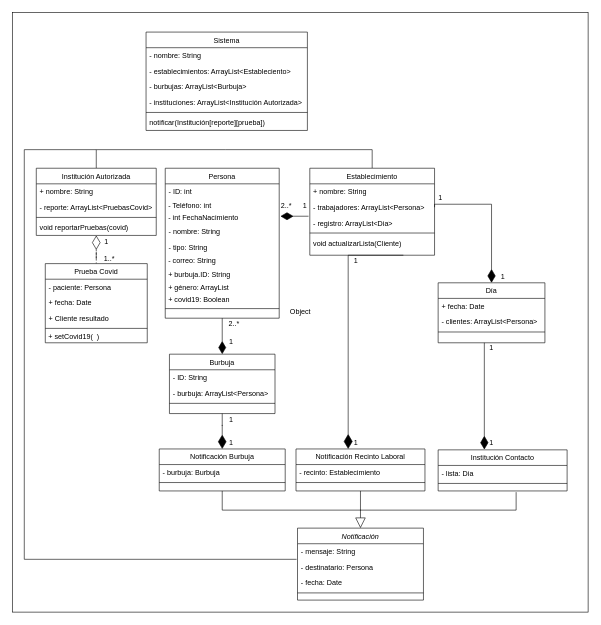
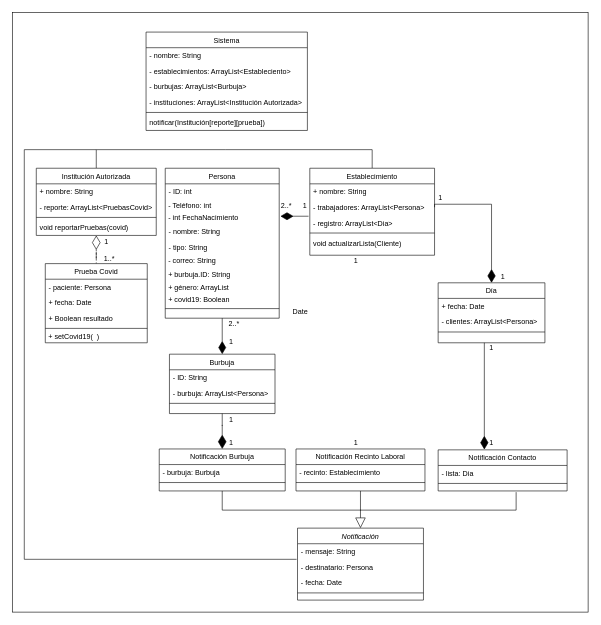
  <mxCell id="0" />
  <mxCell id="1" parent="0" />
  <mxCell id="2" value="Persona" style="swimlane;fontStyle=0;align=center;verticalAlign=top;childLayout=stackLayout;horizontal=1;startSize=26;horizontalStack=0;resizeParent=1;resizeLast=0;collapsible=1;marginBottom=0;rounded=0;shadow=0;strokeWidth=1;" parent="1" vertex="1"><mxGeometry x="275" y="280" width="190" height="250" as="geometry"><mxRectangle x="230" y="140" width="160" height="26" as="alternateBounds" /></mxGeometry></mxCell>
  <mxCell id="3" value="- ID: int " style="text;align=left;verticalAlign=top;spacingLeft=4;spacingRight=4;overflow=hidden;rotatable=0;points=[[0,0.5],[1,0.5]];portConstraint=eastwest;rounded=0;shadow=0;html=0;" parent="2" vertex="1"><mxGeometry y="26" width="190" height="26" as="geometry" /></mxCell>
  <mxCell id="4" value="&amp;nbsp;- Teléfono:&amp;nbsp;&lt;span&gt;int&amp;nbsp;&lt;/span&gt;" style="text;html=1;strokeColor=none;fillColor=none;align=left;verticalAlign=middle;whiteSpace=wrap;rounded=0;" parent="2" vertex="1"><mxGeometry y="52" width="190" height="20" as="geometry" /></mxCell>
  <mxCell id="5" value="&amp;nbsp;- int FechaNacimiento" style="text;html=1;strokeColor=none;fillColor=none;align=left;verticalAlign=middle;whiteSpace=wrap;rounded=0;" parent="2" vertex="1"><mxGeometry y="72" width="190" height="20" as="geometry" /></mxCell>
  <mxCell id="6" value="- nombre: String" style="text;align=left;verticalAlign=top;spacingLeft=4;spacingRight=4;overflow=hidden;rotatable=0;points=[[0,0.5],[1,0.5]];portConstraint=eastwest;fontStyle=0" parent="2" vertex="1"><mxGeometry y="92" width="190" height="26" as="geometry" /></mxCell>
  <mxCell id="7" value="- tipo: String &#10;" style="text;align=left;verticalAlign=top;spacingLeft=4;spacingRight=4;overflow=hidden;rotatable=0;points=[[0,0.5],[1,0.5]];portConstraint=eastwest;rounded=0;shadow=0;html=0;" parent="2" vertex="1"><mxGeometry y="118" width="190" height="26" as="geometry" /></mxCell>
  <mxCell id="8" value="&amp;nbsp;- correo: String" style="text;html=1;strokeColor=none;fillColor=none;align=left;verticalAlign=middle;whiteSpace=wrap;rounded=0;" parent="2" vertex="1"><mxGeometry y="144" width="190" height="20" as="geometry" /></mxCell>
  <mxCell id="9" value="&amp;nbsp;+ burbuja.ID: String" style="text;html=1;strokeColor=none;fillColor=none;align=left;verticalAlign=middle;whiteSpace=wrap;rounded=0;" parent="2" vertex="1"><mxGeometry y="164" width="190" height="26" as="geometry" /></mxCell>
  <mxCell id="10" value="&amp;nbsp;+ género: ArrayList&amp;nbsp;" style="text;html=1;strokeColor=none;fillColor=none;align=left;verticalAlign=middle;whiteSpace=wrap;rounded=0;" parent="2" vertex="1"><mxGeometry y="190" width="190" height="20" as="geometry" /></mxCell>
  <mxCell id="11" value="&amp;nbsp;+ covid19: Boolean&amp;nbsp;" style="text;html=1;strokeColor=none;fillColor=none;align=left;verticalAlign=middle;whiteSpace=wrap;rounded=0;" parent="2" vertex="1"><mxGeometry y="210" width="190" height="20" as="geometry" /></mxCell>
  <mxCell id="12" value="" style="line;html=1;strokeWidth=1;align=left;verticalAlign=middle;spacingTop=-1;spacingLeft=3;spacingRight=3;rotatable=0;labelPosition=right;points=[];portConstraint=eastwest;" parent="2" vertex="1"><mxGeometry y="230" width="190" height="8" as="geometry" /></mxCell>
  <mxCell id="13" value="" style="edgeStyle=orthogonalEdgeStyle;rounded=0;orthogonalLoop=1;jettySize=auto;html=1;startArrow=diamondThin;startFill=0;startSize=21;endArrow=none;endFill=0;endSize=20;targetPerimeterSpacing=5;entryX=0.5;entryY=0;entryDx=0;entryDy=0;dashed=1;" parent="1" source="15" target="23" edge="1"><mxGeometry relative="1" as="geometry"><mxPoint x="183.5" y="435" as="targetPoint" /></mxGeometry></mxCell>
  <mxCell id="14" style="edgeStyle=orthogonalEdgeStyle;rounded=0;orthogonalLoop=1;jettySize=auto;html=1;startArrow=none;startFill=0;endArrow=none;endFill=0;" edge="1" parent="1" source="15"><mxGeometry relative="1" as="geometry"><mxPoint x="376" y="249" as="targetPoint" /><Array as="points"><mxPoint x="160" y="249" /></Array></mxGeometry></mxCell>
  <mxCell id="15" value="Institución Autorizada" style="swimlane;fontStyle=0;align=center;verticalAlign=top;childLayout=stackLayout;horizontal=1;startSize=26;horizontalStack=0;resizeParent=1;resizeLast=0;collapsible=1;marginBottom=0;rounded=0;shadow=0;strokeWidth=1;" parent="1" vertex="1"><mxGeometry x="60" y="280" width="200" height="112" as="geometry"><mxRectangle x="130" y="380" width="160" height="26" as="alternateBounds" /></mxGeometry></mxCell>
  <mxCell id="16" value="+ nombre: String " style="text;align=left;verticalAlign=top;spacingLeft=4;spacingRight=4;overflow=hidden;rotatable=0;points=[[0,0.5],[1,0.5]];portConstraint=eastwest;" parent="15" vertex="1"><mxGeometry y="26" width="200" height="26" as="geometry" /></mxCell>
  <mxCell id="17" value="- reporte: ArrayList&lt;PruebasCovid&gt; " style="text;align=left;verticalAlign=top;spacingLeft=4;spacingRight=4;overflow=hidden;rotatable=0;points=[[0,0.5],[1,0.5]];portConstraint=eastwest;" parent="15" vertex="1"><mxGeometry y="52" width="200" height="26" as="geometry" /></mxCell>
  <mxCell id="18" value="" style="line;html=1;strokeWidth=1;align=left;verticalAlign=middle;spacingTop=-1;spacingLeft=3;spacingRight=3;rotatable=0;labelPosition=right;points=[];portConstraint=eastwest;" parent="15" vertex="1"><mxGeometry y="78" width="200" height="8" as="geometry" /></mxCell>
  <mxCell id="19" value="void reportarPruebas(covid)" style="text;align=left;verticalAlign=top;spacingLeft=4;spacingRight=4;overflow=hidden;rotatable=0;points=[[0,0.5],[1,0.5]];portConstraint=eastwest;" parent="15" vertex="1"><mxGeometry y="86" width="200" height="26" as="geometry" /></mxCell>
  <mxCell id="20" style="edgeStyle=orthogonalEdgeStyle;rounded=0;orthogonalLoop=1;jettySize=auto;html=1;entryX=-0.01;entryY=0.077;entryDx=0;entryDy=0;startArrow=diamondThin;startFill=1;startSize=19;endArrow=none;endFill=0;endSize=16;targetPerimeterSpacing=5;exitX=1;exitY=0.75;exitDx=0;exitDy=0;entryPerimeter=0;" parent="1" target="58" edge="1"><mxGeometry relative="1" as="geometry"><mxPoint x="467" y="360" as="sourcePoint" /><mxPoint x="520" y="360" as="targetPoint" /></mxGeometry></mxCell>
  <mxCell id="21" value="1" style="text;html=1;strokeColor=none;fillColor=none;align=center;verticalAlign=middle;whiteSpace=wrap;rounded=0;" parent="1" vertex="1"><mxGeometry x="498" y="332" width="20" height="20" as="geometry" /></mxCell>
  <mxCell id="22" value="2..*" style="text;html=1;strokeColor=none;fillColor=none;align=center;verticalAlign=middle;whiteSpace=wrap;rounded=0;" parent="1" vertex="1"><mxGeometry x="462" y="332" width="30" height="20" as="geometry" /></mxCell>
  <mxCell id="23" value="Prueba Covid" style="swimlane;fontStyle=0;align=center;verticalAlign=top;childLayout=stackLayout;horizontal=1;startSize=26;horizontalStack=0;resizeParent=1;resizeLast=0;collapsible=1;marginBottom=0;rounded=0;shadow=0;strokeWidth=1;" parent="1" vertex="1"><mxGeometry x="75" y="439" width="170" height="132" as="geometry"><mxRectangle x="130" y="380" width="160" height="26" as="alternateBounds" /></mxGeometry></mxCell>
  <mxCell id="24" value="- paciente: Persona" style="text;align=left;verticalAlign=top;spacingLeft=4;spacingRight=4;overflow=hidden;rotatable=0;points=[[0,0.5],[1,0.5]];portConstraint=eastwest;" parent="23" vertex="1"><mxGeometry y="26" width="170" height="26" as="geometry" /></mxCell>
  <mxCell id="25" value="+ fecha: Date" style="text;align=left;verticalAlign=top;spacingLeft=4;spacingRight=4;overflow=hidden;rotatable=0;points=[[0,0.5],[1,0.5]];portConstraint=eastwest;" parent="23" vertex="1"><mxGeometry y="52" width="170" height="26" as="geometry" /></mxCell>
- <mxCell id="26" value="+ Cliente resultado" style="text;align=left;verticalAlign=top;spacingLeft=4;spacingRight=4;overflow=hidden;rotatable=0;points=[[0,0.5],[1,0.5]];portConstraint=eastwest;" parent="23" vertex="1"><mxGeometry y="78" width="170" height="26" as="geometry" /></mxCell>
+ <mxCell id="26" value="+ Boolean resultado" style="text;align=left;verticalAlign=top;spacingLeft=4;spacingRight=4;overflow=hidden;rotatable=0;points=[[0,0.5],[1,0.5]];portConstraint=eastwest;" parent="23" vertex="1"><mxGeometry y="78" width="170" height="26" as="geometry" /></mxCell>
  <mxCell id="27" value="" style="line;html=1;strokeWidth=1;align=left;verticalAlign=middle;spacingTop=-1;spacingLeft=3;spacingRight=3;rotatable=0;labelPosition=right;points=[];portConstraint=eastwest;" parent="23" vertex="1"><mxGeometry y="104" width="170" height="8" as="geometry" /></mxCell>
  <mxCell id="28" value="&amp;nbsp;+ setCovid19(&amp;nbsp; )" style="text;html=1;strokeColor=none;fillColor=none;align=left;verticalAlign=middle;whiteSpace=wrap;rounded=0;" parent="23" vertex="1"><mxGeometry y="112" width="170" height="20" as="geometry" /></mxCell>
  <mxCell id="29" style="edgeStyle=orthogonalEdgeStyle;rounded=0;orthogonalLoop=1;jettySize=auto;html=1;exitX=0.5;exitY=0;exitDx=0;exitDy=0;entryX=0.5;entryY=1;entryDx=0;entryDy=0;startArrow=diamondThin;startFill=1;startSize=19;endArrow=none;endFill=0;endSize=20;targetPerimeterSpacing=5;" parent="1" source="30" target="2" edge="1"><mxGeometry relative="1" as="geometry" /></mxCell>
  <mxCell id="30" value="Burbuja" style="swimlane;fontStyle=0;align=center;verticalAlign=top;childLayout=stackLayout;horizontal=1;startSize=26;horizontalStack=0;resizeParent=1;resizeLast=0;collapsible=1;marginBottom=0;rounded=0;shadow=0;strokeWidth=1;" parent="1" vertex="1"><mxGeometry x="282" y="590" width="176" height="99" as="geometry"><mxRectangle x="508" y="120" width="160" height="26" as="alternateBounds" /></mxGeometry></mxCell>
  <mxCell id="31" value="- ID: String" style="text;align=left;verticalAlign=top;spacingLeft=4;spacingRight=4;overflow=hidden;rotatable=0;points=[[0,0.5],[1,0.5]];portConstraint=eastwest;" parent="30" vertex="1"><mxGeometry y="26" width="176" height="26" as="geometry" /></mxCell>
  <mxCell id="32" value="- burbuja: ArrayList&lt;Persona&gt; " style="text;align=left;verticalAlign=top;spacingLeft=4;spacingRight=4;overflow=hidden;rotatable=0;points=[[0,0.5],[1,0.5]];portConstraint=eastwest;" vertex="1" parent="30"><mxGeometry y="52" width="176" height="26" as="geometry" /></mxCell>
  <mxCell id="33" value="" style="line;strokeWidth=1;fillColor=none;align=left;verticalAlign=middle;spacingTop=-1;spacingLeft=3;spacingRight=3;rotatable=0;labelPosition=right;points=[];portConstraint=eastwest;" vertex="1" parent="30"><mxGeometry y="78" width="176" height="8" as="geometry" /></mxCell>
  <mxCell id="34" value="2..*" style="text;html=1;strokeColor=none;fillColor=none;align=center;verticalAlign=middle;whiteSpace=wrap;rounded=0;" parent="1" vertex="1"><mxGeometry x="375" y="530" width="30" height="20" as="geometry" /></mxCell>
  <mxCell id="35" value="1" style="text;html=1;strokeColor=none;fillColor=none;align=center;verticalAlign=middle;whiteSpace=wrap;rounded=0;" parent="1" vertex="1"><mxGeometry x="375" y="560" width="20" height="20" as="geometry" /></mxCell>
  <mxCell id="36" value="1" style="text;html=1;strokeColor=none;fillColor=none;align=center;verticalAlign=middle;whiteSpace=wrap;rounded=0;" parent="1" vertex="1"><mxGeometry x="166.5" y="392" width="20" height="20" as="geometry" /></mxCell>
  <mxCell id="37" value="1..*" style="text;html=1;strokeColor=none;fillColor=none;align=center;verticalAlign=middle;whiteSpace=wrap;rounded=0;" parent="1" vertex="1"><mxGeometry x="166.5" y="421" width="30" height="20" as="geometry" /></mxCell>
  <mxCell id="38" value="" style="edgeStyle=orthogonalEdgeStyle;rounded=0;orthogonalLoop=1;jettySize=auto;html=1;startArrow=none;startFill=0;endArrow=none;endFill=0;startSize=15;" edge="1" parent="1" target="67"><mxGeometry relative="1" as="geometry"><mxPoint x="601" y="850" as="sourcePoint" /><Array as="points"><mxPoint x="601" y="850" /><mxPoint x="370" y="850" /></Array></mxGeometry></mxCell>
  <mxCell id="39" value="" style="edgeStyle=orthogonalEdgeStyle;rounded=0;orthogonalLoop=1;jettySize=auto;html=1;startArrow=block;startFill=0;startSize=15;endArrow=none;endFill=0;" edge="1" parent="1" source="41" target="71"><mxGeometry relative="1" as="geometry" /></mxCell>
  <mxCell id="40" style="edgeStyle=orthogonalEdgeStyle;rounded=0;orthogonalLoop=1;jettySize=auto;html=1;startArrow=none;startFill=0;startSize=15;endArrow=none;endFill=0;strokeWidth=1;" edge="1" parent="1"><mxGeometry relative="1" as="geometry"><mxPoint x="860" y="820" as="targetPoint" /><mxPoint x="600" y="850" as="sourcePoint" /><Array as="points"><mxPoint x="600" y="850" /><mxPoint x="860" y="850" /></Array></mxGeometry></mxCell>
  <mxCell id="41" value="Notificación" style="swimlane;fontStyle=2;align=center;verticalAlign=top;childLayout=stackLayout;horizontal=1;startSize=26;horizontalStack=0;resizeParent=1;resizeLast=0;collapsible=1;marginBottom=0;rounded=0;shadow=0;strokeWidth=1;" parent="1" vertex="1"><mxGeometry x="495.5" y="880" width="210" height="120" as="geometry"><mxRectangle x="130" y="380" width="160" height="26" as="alternateBounds" /></mxGeometry></mxCell>
  <mxCell id="42" value="- mensaje: String " style="text;align=left;verticalAlign=top;spacingLeft=4;spacingRight=4;overflow=hidden;rotatable=0;points=[[0,0.5],[1,0.5]];portConstraint=eastwest;" parent="41" vertex="1"><mxGeometry y="26" width="210" height="26" as="geometry" /></mxCell>
  <mxCell id="43" value="- destinatario: Persona " style="text;align=left;verticalAlign=top;spacingLeft=4;spacingRight=4;overflow=hidden;rotatable=0;points=[[0,0.5],[1,0.5]];portConstraint=eastwest;" parent="41" vertex="1"><mxGeometry y="52" width="210" height="26" as="geometry" /></mxCell>
  <mxCell id="44" value="- fecha: Date" style="text;align=left;verticalAlign=top;spacingLeft=4;spacingRight=4;overflow=hidden;rotatable=0;points=[[0,0.5],[1,0.5]];portConstraint=eastwest;" vertex="1" parent="41"><mxGeometry y="78" width="210" height="26" as="geometry" /></mxCell>
  <mxCell id="45" value="" style="line;html=1;strokeWidth=1;align=left;verticalAlign=middle;spacingTop=-1;spacingLeft=3;spacingRight=3;rotatable=0;labelPosition=right;points=[];portConstraint=eastwest;" parent="41" vertex="1"><mxGeometry y="104" width="210" height="8" as="geometry" /></mxCell>
  <mxCell id="46" style="edgeStyle=orthogonalEdgeStyle;rounded=0;orthogonalLoop=1;jettySize=auto;html=1;startArrow=none;startFill=0;startSize=20;endArrow=none;endFill=0;strokeWidth=1;" edge="1" parent="1"><mxGeometry relative="1" as="geometry"><mxPoint x="160" y="249" as="sourcePoint" /><mxPoint x="494" y="932" as="targetPoint" /><Array as="points"><mxPoint x="40" y="249" /><mxPoint x="40" y="932" /></Array></mxGeometry></mxCell>
  <mxCell id="47" value="Sistema" style="swimlane;fontStyle=0;childLayout=stackLayout;horizontal=1;startSize=26;fillColor=none;horizontalStack=0;resizeParent=1;resizeParentMax=0;resizeLast=0;collapsible=1;marginBottom=0;" vertex="1" parent="1"><mxGeometry x="243" y="53" width="269" height="164" as="geometry" /></mxCell>
  <mxCell id="48" value="- nombre: String" style="text;strokeColor=none;fillColor=none;align=left;verticalAlign=top;spacingLeft=4;spacingRight=4;overflow=hidden;rotatable=0;points=[[0,0.5],[1,0.5]];portConstraint=eastwest;" vertex="1" parent="47"><mxGeometry y="26" width="269" height="26" as="geometry" /></mxCell>
  <mxCell id="49" value="- establecimientos: ArrayList&lt;Estableciento&gt;" style="text;strokeColor=none;fillColor=none;align=left;verticalAlign=top;spacingLeft=4;spacingRight=4;overflow=hidden;rotatable=0;points=[[0,0.5],[1,0.5]];portConstraint=eastwest;" vertex="1" parent="47"><mxGeometry y="52" width="269" height="26" as="geometry" /></mxCell>
  <mxCell id="50" value="- burbujas: ArrayList&lt;Burbuja&gt;" style="text;strokeColor=none;fillColor=none;align=left;verticalAlign=top;spacingLeft=4;spacingRight=4;overflow=hidden;rotatable=0;points=[[0,0.5],[1,0.5]];portConstraint=eastwest;" vertex="1" parent="47"><mxGeometry y="78" width="269" height="26" as="geometry" /></mxCell>
  <mxCell id="51" value="- instituciones: ArrayList&lt;Institución Autorizada&gt;" style="text;strokeColor=none;fillColor=none;align=left;verticalAlign=top;spacingLeft=4;spacingRight=4;overflow=hidden;rotatable=0;points=[[0,0.5],[1,0.5]];portConstraint=eastwest;" vertex="1" parent="47"><mxGeometry y="104" width="269" height="26" as="geometry" /></mxCell>
  <mxCell id="52" value="" style="line;strokeWidth=1;fillColor=none;align=left;verticalAlign=middle;spacingTop=-1;spacingLeft=3;spacingRight=3;rotatable=0;labelPosition=right;points=[];portConstraint=eastwest;" vertex="1" parent="47"><mxGeometry y="130" width="269" height="8" as="geometry" /></mxCell>
  <mxCell id="53" value="notificar(Institución[reporte][prueba])" style="text;strokeColor=none;fillColor=none;align=left;verticalAlign=top;spacingLeft=4;spacingRight=4;overflow=hidden;rotatable=0;points=[[0,0.5],[1,0.5]];portConstraint=eastwest;" vertex="1" parent="47"><mxGeometry y="138" width="269" height="26" as="geometry" /></mxCell>
  <mxCell id="54" style="edgeStyle=orthogonalEdgeStyle;rounded=0;orthogonalLoop=1;jettySize=auto;html=1;startArrow=none;startFill=0;startSize=20;endArrow=none;endFill=0;" edge="1" parent="1" source="55"><mxGeometry relative="1" as="geometry"><mxPoint x="376" y="249" as="targetPoint" /><Array as="points"><mxPoint x="620" y="249" /></Array></mxGeometry></mxCell>
  <mxCell id="55" value="Establecimiento" style="swimlane;fontStyle=0;align=center;verticalAlign=top;childLayout=stackLayout;horizontal=1;startSize=26;horizontalStack=0;resizeParent=1;resizeLast=0;collapsible=1;marginBottom=0;rounded=0;shadow=0;strokeWidth=1;" vertex="1" parent="1"><mxGeometry x="516" y="280" width="208" height="145" as="geometry"><mxRectangle x="508" y="120" width="160" height="26" as="alternateBounds" /></mxGeometry></mxCell>
  <mxCell id="56" value="+ nombre: String" style="text;align=left;verticalAlign=top;spacingLeft=4;spacingRight=4;overflow=hidden;rotatable=0;points=[[0,0.5],[1,0.5]];portConstraint=eastwest;" vertex="1" parent="55"><mxGeometry y="26" width="208" height="26" as="geometry" /></mxCell>
  <mxCell id="57" value="- trabajadores: ArrayList&lt;Persona&gt;" style="text;align=left;verticalAlign=top;spacingLeft=4;spacingRight=4;overflow=hidden;rotatable=0;points=[[0,0.5],[1,0.5]];portConstraint=eastwest;" vertex="1" parent="55"><mxGeometry y="52" width="208" height="26" as="geometry" /></mxCell>
  <mxCell id="58" value="- registro: ArrayList&lt;Dia&gt;" style="text;align=left;verticalAlign=top;spacingLeft=4;spacingRight=4;overflow=hidden;rotatable=0;points=[[0,0.5],[1,0.5]];portConstraint=eastwest;rounded=0;shadow=0;html=0;" vertex="1" parent="55"><mxGeometry y="78" width="208" height="26" as="geometry" /></mxCell>
  <mxCell id="59" value="" style="line;html=1;strokeWidth=1;align=left;verticalAlign=middle;spacingTop=-1;spacingLeft=3;spacingRight=3;rotatable=0;labelPosition=right;points=[];portConstraint=eastwest;" vertex="1" parent="55"><mxGeometry y="104" width="208" height="8" as="geometry" /></mxCell>
  <mxCell id="60" value="void actualizarLista(Cliente)" style="text;align=left;verticalAlign=top;spacingLeft=4;spacingRight=4;overflow=hidden;rotatable=0;points=[[0,0.5],[1,0.5]];portConstraint=eastwest;" vertex="1" parent="55"><mxGeometry y="112" width="208" height="26" as="geometry" /></mxCell>
  <mxCell id="61" style="edgeStyle=orthogonalEdgeStyle;rounded=0;orthogonalLoop=1;jettySize=auto;html=1;startArrow=diamondThin;startFill=1;endArrow=none;endFill=0;startSize=20;exitX=0.5;exitY=0;exitDx=0;exitDy=0;entryX=1;entryY=0.5;entryDx=0;entryDy=0;" edge="1" parent="1" source="62" target="57"><mxGeometry relative="1" as="geometry"><mxPoint x="726" y="336" as="targetPoint" /><Array as="points"><mxPoint x="819" y="340" /><mxPoint x="724" y="340" /></Array></mxGeometry></mxCell>
  <mxCell id="62" value="Día" style="swimlane;fontStyle=0;align=center;verticalAlign=top;childLayout=stackLayout;horizontal=1;startSize=26;horizontalStack=0;resizeParent=1;resizeLast=0;collapsible=1;marginBottom=0;rounded=0;shadow=0;strokeWidth=1;" vertex="1" parent="1"><mxGeometry x="730" y="471" width="178" height="100" as="geometry"><mxRectangle x="508" y="120" width="160" height="26" as="alternateBounds" /></mxGeometry></mxCell>
  <mxCell id="63" value="+ fecha: Date" style="text;align=left;verticalAlign=top;spacingLeft=4;spacingRight=4;overflow=hidden;rotatable=0;points=[[0,0.5],[1,0.5]];portConstraint=eastwest;" vertex="1" parent="62"><mxGeometry y="26" width="178" height="26" as="geometry" /></mxCell>
  <mxCell id="64" value="- clientes: ArrayList&lt;Persona&gt;" style="text;align=left;verticalAlign=top;spacingLeft=4;spacingRight=4;overflow=hidden;rotatable=0;points=[[0,0.5],[1,0.5]];portConstraint=eastwest;rounded=0;shadow=0;html=0;" vertex="1" parent="62"><mxGeometry y="52" width="178" height="26" as="geometry" /></mxCell>
  <mxCell id="65" value="" style="line;html=1;strokeWidth=1;align=left;verticalAlign=middle;spacingTop=-1;spacingLeft=3;spacingRight=3;rotatable=0;labelPosition=right;points=[];portConstraint=eastwest;" vertex="1" parent="62"><mxGeometry y="78" width="178" height="8" as="geometry" /></mxCell>
  <mxCell id="66" style="edgeStyle=orthogonalEdgeStyle;rounded=0;orthogonalLoop=1;jettySize=auto;html=1;entryX=0.5;entryY=1;entryDx=0;entryDy=0;startArrow=diamondThin;startFill=1;startSize=21;endArrow=none;endFill=0;" edge="1" parent="1" source="67" target="30"><mxGeometry relative="1" as="geometry" /></mxCell>
  <mxCell id="67" value="Notificación Burbuja" style="swimlane;fontStyle=0;align=center;verticalAlign=top;childLayout=stackLayout;horizontal=1;startSize=26;horizontalStack=0;resizeParent=1;resizeLast=0;collapsible=1;marginBottom=0;rounded=0;shadow=0;strokeWidth=1;" vertex="1" parent="1"><mxGeometry x="265" y="748" width="210" height="70" as="geometry"><mxRectangle x="130" y="380" width="160" height="26" as="alternateBounds" /></mxGeometry></mxCell>
  <mxCell id="68" value="- burbuja: Burbuja" style="text;align=left;verticalAlign=top;spacingLeft=4;spacingRight=4;overflow=hidden;rotatable=0;points=[[0,0.5],[1,0.5]];portConstraint=eastwest;" vertex="1" parent="67"><mxGeometry y="26" width="210" height="26" as="geometry" /></mxCell>
  <mxCell id="69" value="" style="line;html=1;strokeWidth=1;align=left;verticalAlign=middle;spacingTop=-1;spacingLeft=3;spacingRight=3;rotatable=0;labelPosition=right;points=[];portConstraint=eastwest;" vertex="1" parent="67"><mxGeometry y="52" width="210" height="8" as="geometry" /></mxCell>
- <mxCell id="70" style="edgeStyle=orthogonalEdgeStyle;rounded=0;orthogonalLoop=1;jettySize=auto;html=1;startArrow=diamondThin;startFill=1;startSize=22;endArrow=none;endFill=0;entryX=0.75;entryY=1;entryDx=0;entryDy=0;" edge="1" parent="1" source="71" target="55"><mxGeometry relative="1" as="geometry"><mxPoint x="700" y="420" as="targetPoint" /><Array as="points"><mxPoint x="580" y="425" /></Array></mxGeometry></mxCell>
  <mxCell id="71" value="Notificación Recinto Laboral" style="swimlane;fontStyle=0;align=center;verticalAlign=top;childLayout=stackLayout;horizontal=1;startSize=26;horizontalStack=0;resizeParent=1;resizeLast=0;collapsible=1;marginBottom=0;rounded=0;shadow=0;strokeWidth=1;" vertex="1" parent="1"><mxGeometry x="493" y="748" width="215" height="70" as="geometry"><mxRectangle x="130" y="380" width="160" height="26" as="alternateBounds" /></mxGeometry></mxCell>
  <mxCell id="72" value="- recinto: Establecimiento " style="text;align=left;verticalAlign=top;spacingLeft=4;spacingRight=4;overflow=hidden;rotatable=0;points=[[0,0.5],[1,0.5]];portConstraint=eastwest;" vertex="1" parent="71"><mxGeometry y="26" width="215" height="26" as="geometry" /></mxCell>
  <mxCell id="73" value="" style="line;html=1;strokeWidth=1;align=left;verticalAlign=middle;spacingTop=-1;spacingLeft=3;spacingRight=3;rotatable=0;labelPosition=right;points=[];portConstraint=eastwest;" vertex="1" parent="71"><mxGeometry y="52" width="215" height="8" as="geometry" /></mxCell>
  <mxCell id="74" style="edgeStyle=orthogonalEdgeStyle;rounded=0;orthogonalLoop=1;jettySize=auto;html=1;startArrow=diamondThin;startFill=1;startSize=20;endArrow=none;endFill=0;strokeWidth=1;" edge="1" parent="1"><mxGeometry relative="1" as="geometry"><mxPoint x="807" y="749" as="sourcePoint" /><mxPoint x="807" y="571" as="targetPoint" /><Array as="points"><mxPoint x="807" y="571" /></Array></mxGeometry></mxCell>
- <mxCell id="75" value="Institución Contacto" style="swimlane;fontStyle=0;align=center;verticalAlign=top;childLayout=stackLayout;horizontal=1;startSize=26;horizontalStack=0;resizeParent=1;resizeLast=0;collapsible=1;marginBottom=0;rounded=0;shadow=0;strokeWidth=1;" vertex="1" parent="1"><mxGeometry x="730" y="749.5" width="215" height="68.5" as="geometry"><mxRectangle x="130" y="380" width="160" height="26" as="alternateBounds" /></mxGeometry></mxCell>
+ <mxCell id="75" value="Notificación Contacto" style="swimlane;fontStyle=0;align=center;verticalAlign=top;childLayout=stackLayout;horizontal=1;startSize=26;horizontalStack=0;resizeParent=1;resizeLast=0;collapsible=1;marginBottom=0;rounded=0;shadow=0;strokeWidth=1;" vertex="1" parent="1"><mxGeometry x="730" y="749.5" width="215" height="68.5" as="geometry"><mxRectangle x="130" y="380" width="160" height="26" as="alternateBounds" /></mxGeometry></mxCell>
  <mxCell id="76" value="- lista: Dia " style="text;align=left;verticalAlign=top;spacingLeft=4;spacingRight=4;overflow=hidden;rotatable=0;points=[[0,0.5],[1,0.5]];portConstraint=eastwest;" vertex="1" parent="75"><mxGeometry y="26" width="215" height="26" as="geometry" /></mxCell>
  <mxCell id="77" value="" style="line;html=1;strokeWidth=1;align=left;verticalAlign=middle;spacingTop=-1;spacingLeft=3;spacingRight=3;rotatable=0;labelPosition=right;points=[];portConstraint=eastwest;" vertex="1" parent="75"><mxGeometry y="52" width="215" height="8" as="geometry" /></mxCell>
  <mxCell id="78" value="1" style="text;html=1;strokeColor=none;fillColor=none;align=center;verticalAlign=middle;whiteSpace=wrap;rounded=0;" vertex="1" parent="1"><mxGeometry x="375" y="728" width="20" height="20" as="geometry" /></mxCell>
  <mxCell id="79" value="1" style="text;html=1;strokeColor=none;fillColor=none;align=center;verticalAlign=middle;whiteSpace=wrap;rounded=0;" vertex="1" parent="1"><mxGeometry x="375" y="689" width="20" height="20" as="geometry" /></mxCell>
  <mxCell id="80" value="1" style="text;html=1;strokeColor=none;fillColor=none;align=center;verticalAlign=middle;whiteSpace=wrap;rounded=0;" vertex="1" parent="1"><mxGeometry x="583" y="728" width="20" height="20" as="geometry" /></mxCell>
  <mxCell id="81" value="1" style="text;html=1;strokeColor=none;fillColor=none;align=center;verticalAlign=middle;whiteSpace=wrap;rounded=0;" vertex="1" parent="1"><mxGeometry x="583" y="425" width="20" height="20" as="geometry" /></mxCell>
  <mxCell id="82" value="1" style="text;html=1;strokeColor=none;fillColor=none;align=center;verticalAlign=middle;whiteSpace=wrap;rounded=0;" vertex="1" parent="1"><mxGeometry x="827.5" y="451" width="20" height="20" as="geometry" /></mxCell>
  <mxCell id="83" value="1" style="text;html=1;strokeColor=none;fillColor=none;align=center;verticalAlign=middle;whiteSpace=wrap;rounded=0;" vertex="1" parent="1"><mxGeometry x="724" y="320" width="20" height="20" as="geometry" /></mxCell>
  <mxCell id="84" value="1" style="text;html=1;strokeColor=none;fillColor=none;align=center;verticalAlign=middle;whiteSpace=wrap;rounded=0;" vertex="1" parent="1"><mxGeometry x="809" y="728" width="20" height="20" as="geometry" /></mxCell>
  <mxCell id="85" value="1" style="text;html=1;strokeColor=none;fillColor=none;align=center;verticalAlign=middle;whiteSpace=wrap;rounded=0;" vertex="1" parent="1"><mxGeometry x="809" y="570" width="20" height="20" as="geometry" /></mxCell>
- <mxCell id="86" value="Object" style="html=1;fillColor=none;" vertex="1" parent="1"><mxGeometry x="20" y="20" width="960" height="1000" as="geometry" /></mxCell>
+ <mxCell id="86" value="Date" style="html=1;fillColor=none;" vertex="1" parent="1"><mxGeometry x="20" y="20" width="960" height="1000" as="geometry" /></mxCell>
